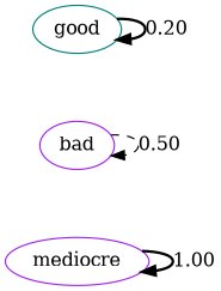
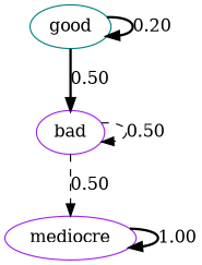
  digraph {
    node [color=purple]
    edge [style=bold]
    bad
    mediocre
    good [color=teal]
    bad -> bad [label=0.50 style=dashed]
+   bad -> mediocre [label=0.50 style=dashed]
    mediocre -> mediocre [label=1.00]
+   good -> bad [label=0.50]
    good -> good [label=0.20]
  }
